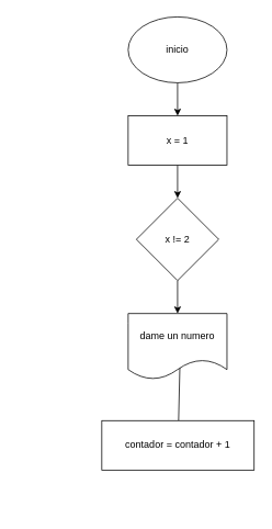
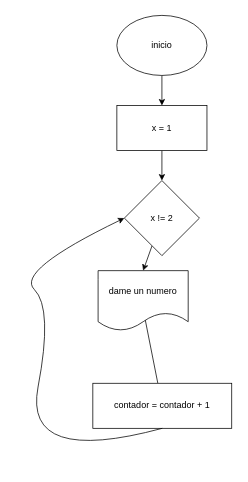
  <mxCell id="0" />
  <mxCell id="1" parent="0" />
  <mxCell id="2" value="" style="edgeStyle=none;html=1;" edge="1" parent="1" source="3"><mxGeometry relative="1" as="geometry"><mxPoint x="215" y="140" as="targetPoint" /></mxGeometry></mxCell>
  <mxCell id="3" value="inicio" style="ellipse;whiteSpace=wrap;html=1;" vertex="1" parent="1"><mxGeometry x="155" y="20" width="120" height="80" as="geometry" /></mxCell>
  <mxCell id="4" value="" style="edgeStyle=none;html=1;" edge="1" parent="1" source="5" target="7"><mxGeometry relative="1" as="geometry" /></mxCell>
  <mxCell id="5" value="x = 1" style="rounded=0;whiteSpace=wrap;html=1;" vertex="1" parent="1"><mxGeometry x="155" y="140" width="120" height="60" as="geometry" /></mxCell>
  <mxCell id="6" style="edgeStyle=none;html=1;entryX=0.5;entryY=0;entryDx=0;entryDy=0;" edge="1" parent="1" source="7" target="9"><mxGeometry relative="1" as="geometry" /></mxCell>
  <mxCell id="7" value="x != 2" style="rhombus;whiteSpace=wrap;html=1;rounded=0;" vertex="1" parent="1"><mxGeometry x="165" y="240" width="100" height="100" as="geometry" /></mxCell>
  <mxCell id="8" value="" style="edgeStyle=none;html=1;exitX=0.523;exitY=0.816;exitDx=0;exitDy=0;exitPerimeter=0;endArrow=none;" edge="1" parent="1" source="9" target="10"><mxGeometry relative="1" as="geometry" /></mxCell>
- <mxCell id="9" value="dame un numero" style="shape=document;whiteSpace=wrap;html=1;boundedLbl=1;rounded=0;" vertex="1" parent="1"><mxGeometry x="155" y="380" width="120" height="80" as="geometry" /></mxCell>
+ <mxCell id="9" value="dame un numero" style="shape=document;whiteSpace=wrap;html=1;boundedLbl=1;rounded=0;" vertex="1" parent="1"><mxGeometry x="130" y="360" width="120" height="80" as="geometry" /></mxCell>
  <mxCell id="10" value="contador = contador + 1" style="whiteSpace=wrap;html=1;rounded=0;" vertex="1" parent="1"><mxGeometry x="123" y="510" width="185" height="60" as="geometry" /></mxCell>
+ <mxCell id="11" value="" style="curved=1;endArrow=classic;html=1;exitX=0.5;exitY=1;exitDx=0;exitDy=0;entryX=0;entryY=0.5;entryDx=0;entryDy=0;" edge="1" parent="1" source="10" target="7"><mxGeometry width="50" height="50" relative="1" as="geometry"><mxPoint x="20" y="410" as="sourcePoint" /><mxPoint x="70" y="360" as="targetPoint" /><Array as="points"><mxPoint x="30" y="620" /><mxPoint x="70" y="410" /><mxPoint x="20" y="360" /></Array></mxGeometry></mxCell>
